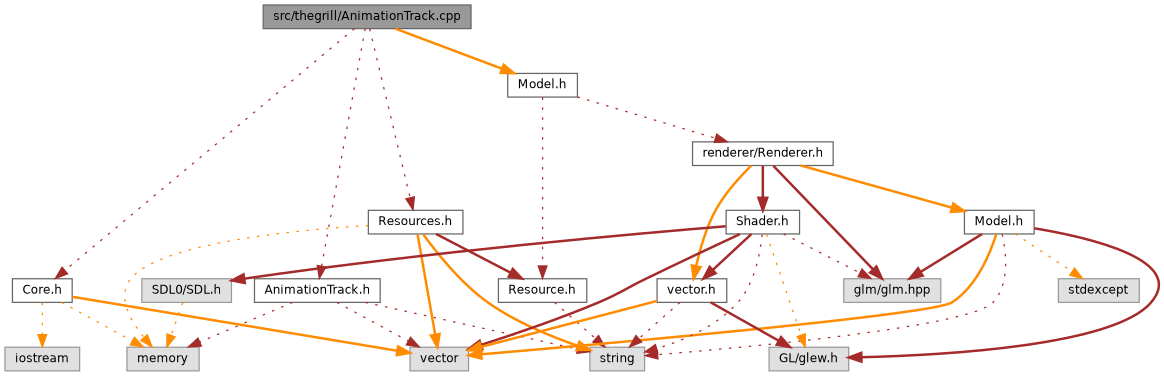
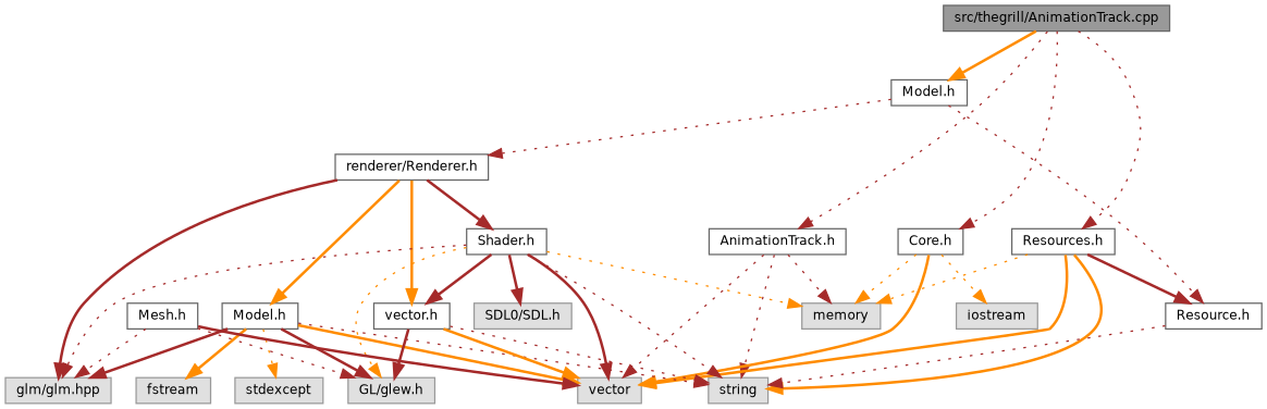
  digraph {
    node [color=grey40 fillcolor=white fontname=Helvetica fontsize=10 shape=box style=filled]
    edge [color=brown fontname=Helvetica fontsize=10 labelfontname=Helvetica labelfontsize=10 style=dotted]
    n1 [color=gray40 fillcolor=grey60 fontcolor=black height=0.2 label="src/thegrill/AnimationTrack.cpp" width=0.4]
    n2 [height=0.2 label="AnimationTrack.h" width=0.4]
    n3 [height=0.2 label="Model.h" width=0.4]
    n4 [height=0.2 label="Core.h" width=0.4]
    n5 [height=0.2 label="Resources.h" width=0.4]
    n6 [color=grey60 fillcolor="#E0E0E0" height=0.2 label=vector width=0.4]
    n7 [color=grey60 fillcolor="#E0E0E0" height=0.2 label=memory width=0.4]
    n8 [color=grey60 fillcolor="#E0E0E0" height=0.2 label=string width=0.4]
    n9 [height=0.2 label="Resource.h" width=0.4]
    n10 [height=0.2 label="renderer/Renderer.h" width=0.4]
    n11 [color=grey60 fillcolor="#E0E0E0" height=0.2 label=iostream width=0.4]
    n12 [height=0.2 label="Model.h" width=0.4]
    n13 [height=0.2 label="Shader.h" width=0.4]
    n14 [height=0.2 label="vector.h" width=0.4]
    n15 [color=grey60 fillcolor="#E0E0E0" height=0.2 label="glm/glm.hpp" width=0.4]
+   n16 [height=0.2 label="Mesh.h" width=0.4]
    n17 [color=grey60 fillcolor="#E0E0E0" height=0.2 label="GL/glew.h" width=0.4]
+   n18 [color=grey60 fillcolor="#E0E0E0" height=0.2 label=fstream width=0.4]
    n19 [color=grey60 fillcolor="#E0E0E0" height=0.2 label=stdexcept width=0.4]
    n20 [color=grey60 fillcolor="#E0E0E0" height=0.2 label="SDL0/SDL.h" width=0.4]
    n1 -> n2
    n1 -> n3 [color=darkorange style=bold]
    n1 -> n4
    n1 -> n5
    n2 -> n6
    n2 -> n7
    n2 -> n8
    n3 -> n9
    n3 -> n10
    n4 -> n6 [color=darkorange style=bold]
    n4 -> n7 [color=darkorange]
    n4 -> n11 [color=darkorange]
    n5 -> n6 [color=darkorange style=bold]
    n5 -> n7 [color=darkorange]
    n5 -> n8 [color=darkorange style=bold]
    n5 -> n9 [style=bold]
    n9 -> n8
    n10 -> n12 [color=darkorange style=bold]
    n10 -> n13 [style=bold]
    n10 -> n14 [color=darkorange style=bold]
    n10 -> n15 [style=bold]
    n12 -> n6 [color=darkorange style=bold]
    n12 -> n8
    n12 -> n15 [style=bold]
    n12 -> n17 [style=bold]
+   n12 -> n18 [color=darkorange style=bold]
    n12 -> n19 [color=darkorange]
    n13 -> n6 [style=bold]
-   n20 -> n7 [color=darkorange]
+   n13 -> n7 [color=darkorange]
    n13 -> n8
    n13 -> n14 [style=bold]
    n13 -> n15
    n13 -> n17 [color=darkorange]
    n13 -> n20 [style=bold]
    n14 -> n6 [color=darkorange style=bold]
    n14 -> n8
    n14 -> n17 [style=bold]
+   n16 -> n6 [style=bold]
+   n16 -> n15
+   n16 -> n17
  }
